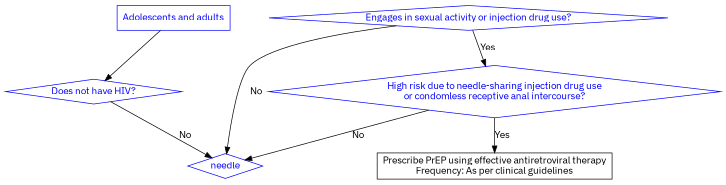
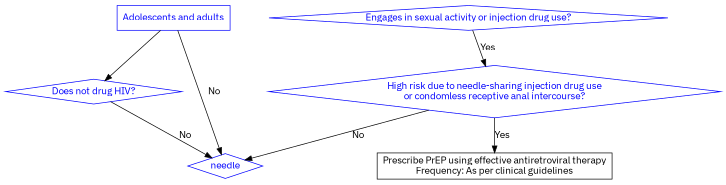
  digraph {
    fontname="IBM Plex Sans"
    rankdir=TB
    node [color=blue fontcolor=blue fontname="IBM Plex Sans" shape=diamond]
    edge [fontname="IBM Plex Sans"]
    n1 [label="Adolescents and adults" shape=rectangle]
-   n2 [label="Does not have HIV?"]
+   n2 [label="Does not drug HIV?"]
    n3 [label=needle]
    n4 [label="Engages in sexual activity or injection drug use?"]
    n5 [label="High risk due to needle-sharing injection drug use\nor condomless receptive anal intercourse?"]
    n6 [color=black fontcolor=black label="Prescribe PrEP using effective antiretroviral therapy\nFrequency: As per clinical guidelines" shape=rectangle]
    n1 -> n2
    n2 -> n3 [label=No shape=rectangle]
-   n4 -> n3 [label=No shape=rectangle]
+   n1 -> n3 [label=No shape=rectangle]
    n4 -> n5 [label=Yes]
    n5 -> n3 [label=No shape=rectangle]
    n5 -> n6 [label=Yes]
  }
